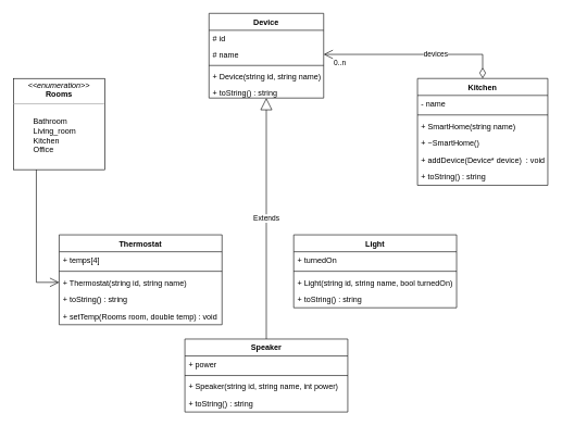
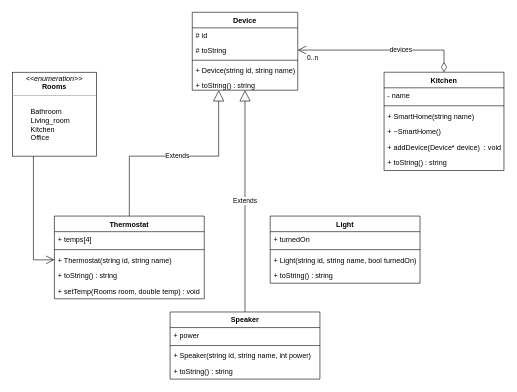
  <mxCell id="0" />
  <mxCell id="1" parent="0" />
  <mxCell id="2" value="Kitchen" style="swimlane;fontStyle=1;align=center;verticalAlign=top;childLayout=stackLayout;horizontal=1;startSize=26;horizontalStack=0;resizeParent=1;resizeParentMax=0;resizeLast=0;collapsible=1;marginBottom=0;" vertex="1" parent="1"><mxGeometry x="640" y="120" width="200" height="164" as="geometry" /></mxCell>
  <mxCell id="3" value="- name" style="text;strokeColor=none;fillColor=none;align=left;verticalAlign=top;spacingLeft=4;spacingRight=4;overflow=hidden;rotatable=0;points=[[0,0.5],[1,0.5]];portConstraint=eastwest;" vertex="1" parent="2"><mxGeometry y="26" width="200" height="26" as="geometry" /></mxCell>
  <mxCell id="4" value="" style="line;strokeWidth=1;fillColor=none;align=left;verticalAlign=middle;spacingTop=-1;spacingLeft=3;spacingRight=3;rotatable=0;labelPosition=right;points=[];portConstraint=eastwest;" vertex="1" parent="2"><mxGeometry y="52" width="200" height="8" as="geometry" /></mxCell>
  <mxCell id="5" value="+ SmartHome(string name)" style="text;strokeColor=none;fillColor=none;align=left;verticalAlign=top;spacingLeft=4;spacingRight=4;overflow=hidden;rotatable=0;points=[[0,0.5],[1,0.5]];portConstraint=eastwest;" vertex="1" parent="2"><mxGeometry y="60" width="200" height="26" as="geometry" /></mxCell>
  <mxCell id="6" value="+ ~SmartHome()" style="text;strokeColor=none;fillColor=none;align=left;verticalAlign=top;spacingLeft=4;spacingRight=4;overflow=hidden;rotatable=0;points=[[0,0.5],[1,0.5]];portConstraint=eastwest;" vertex="1" parent="2"><mxGeometry y="86" width="200" height="26" as="geometry" /></mxCell>
  <mxCell id="7" value="+ addDevice(Device* device)  : void" style="text;strokeColor=none;fillColor=none;align=left;verticalAlign=top;spacingLeft=4;spacingRight=4;overflow=hidden;rotatable=0;points=[[0,0.5],[1,0.5]];portConstraint=eastwest;" vertex="1" parent="2"><mxGeometry y="112" width="200" height="26" as="geometry" /></mxCell>
  <mxCell id="8" value="+ toString() : string" style="text;strokeColor=none;fillColor=none;align=left;verticalAlign=top;spacingLeft=4;spacingRight=4;overflow=hidden;rotatable=0;points=[[0,0.5],[1,0.5]];portConstraint=eastwest;" vertex="1" parent="2"><mxGeometry y="138" width="200" height="26" as="geometry" /></mxCell>
  <mxCell id="9" value="Device" style="swimlane;fontStyle=1;align=center;verticalAlign=top;childLayout=stackLayout;horizontal=1;startSize=26;horizontalStack=0;resizeParent=1;resizeParentMax=0;resizeLast=0;collapsible=1;marginBottom=0;" vertex="1" parent="1"><mxGeometry x="320" y="20" width="176" height="130" as="geometry" /></mxCell>
  <mxCell id="10" value="# id&#10;" style="text;strokeColor=none;fillColor=none;align=left;verticalAlign=top;spacingLeft=4;spacingRight=4;overflow=hidden;rotatable=0;points=[[0,0.5],[1,0.5]];portConstraint=eastwest;" vertex="1" parent="9"><mxGeometry y="26" width="176" height="24" as="geometry" /></mxCell>
- <mxCell id="11" value="# name&#10;" style="text;strokeColor=none;fillColor=none;align=left;verticalAlign=top;spacingLeft=4;spacingRight=4;overflow=hidden;rotatable=0;points=[[0,0.5],[1,0.5]];portConstraint=eastwest;" vertex="1" parent="9"><mxGeometry y="50" width="176" height="26" as="geometry" /></mxCell>
+ <mxCell id="11" value="# toString&#10;" style="text;strokeColor=none;fillColor=none;align=left;verticalAlign=top;spacingLeft=4;spacingRight=4;overflow=hidden;rotatable=0;points=[[0,0.5],[1,0.5]];portConstraint=eastwest;" vertex="1" parent="9"><mxGeometry y="50" width="176" height="26" as="geometry" /></mxCell>
  <mxCell id="12" value="" style="line;strokeWidth=1;fillColor=none;align=left;verticalAlign=middle;spacingTop=-1;spacingLeft=3;spacingRight=3;rotatable=0;labelPosition=right;points=[];portConstraint=eastwest;" vertex="1" parent="9"><mxGeometry y="76" width="176" height="8" as="geometry" /></mxCell>
  <mxCell id="13" value="+ Device(string id, string name)" style="text;align=left;verticalAlign=top;spacingLeft=4;spacingRight=4;overflow=hidden;rotatable=0;points=[[0,0.5],[1,0.5]];portConstraint=eastwest;" parent="9" vertex="1"><mxGeometry y="84" width="176" height="24" as="geometry" /></mxCell>
  <mxCell id="14" value="+ toString() : string" style="text;strokeColor=none;fillColor=none;align=left;verticalAlign=top;spacingLeft=4;spacingRight=4;overflow=hidden;rotatable=0;points=[[0,0.5],[1,0.5]];portConstraint=eastwest;" vertex="1" parent="9"><mxGeometry y="108" width="176" height="22" as="geometry" /></mxCell>
  <mxCell id="15" value="Light" style="swimlane;fontStyle=1;align=center;verticalAlign=top;childLayout=stackLayout;horizontal=1;startSize=26;horizontalStack=0;resizeParent=1;resizeParentMax=0;resizeLast=0;collapsible=1;marginBottom=0;" vertex="1" parent="1"><mxGeometry x="450" y="360" width="250" height="112" as="geometry"><mxRectangle x="270" y="380" width="60" height="26" as="alternateBounds" /></mxGeometry></mxCell>
  <mxCell id="16" value="+ turnedOn" style="text;strokeColor=none;fillColor=none;align=left;verticalAlign=top;spacingLeft=4;spacingRight=4;overflow=hidden;rotatable=0;points=[[0,0.5],[1,0.5]];portConstraint=eastwest;" vertex="1" parent="15"><mxGeometry y="26" width="250" height="26" as="geometry" /></mxCell>
  <mxCell id="17" value="" style="line;strokeWidth=1;fillColor=none;align=left;verticalAlign=middle;spacingTop=-1;spacingLeft=3;spacingRight=3;rotatable=0;labelPosition=right;points=[];portConstraint=eastwest;" vertex="1" parent="15"><mxGeometry y="52" width="250" height="8" as="geometry" /></mxCell>
  <mxCell id="18" value="+ Light(string id, string name, bool turnedOn)" style="text;strokeColor=none;fillColor=none;align=left;verticalAlign=top;spacingLeft=4;spacingRight=4;overflow=hidden;rotatable=0;points=[[0,0.5],[1,0.5]];portConstraint=eastwest;" vertex="1" parent="15"><mxGeometry y="60" width="250" height="26" as="geometry" /></mxCell>
  <mxCell id="19" value="+ toString() : string" style="text;strokeColor=none;fillColor=none;align=left;verticalAlign=top;spacingLeft=4;spacingRight=4;overflow=hidden;rotatable=0;points=[[0,0.5],[1,0.5]];portConstraint=eastwest;" vertex="1" parent="15"><mxGeometry y="86" width="250" height="26" as="geometry" /></mxCell>
  <mxCell id="20" value="Speaker" style="swimlane;fontStyle=1;align=center;verticalAlign=top;childLayout=stackLayout;horizontal=1;startSize=26;horizontalStack=0;resizeParent=1;resizeParentMax=0;resizeLast=0;collapsible=1;marginBottom=0;" vertex="1" parent="1"><mxGeometry x="283" y="520" width="250" height="112" as="geometry" /></mxCell>
  <mxCell id="21" value="+ power" style="text;strokeColor=none;fillColor=none;align=left;verticalAlign=top;spacingLeft=4;spacingRight=4;overflow=hidden;rotatable=0;points=[[0,0.5],[1,0.5]];portConstraint=eastwest;" vertex="1" parent="20"><mxGeometry y="26" width="250" height="26" as="geometry" /></mxCell>
  <mxCell id="22" value="" style="line;strokeWidth=1;fillColor=none;align=left;verticalAlign=middle;spacingTop=-1;spacingLeft=3;spacingRight=3;rotatable=0;labelPosition=right;points=[];portConstraint=eastwest;" vertex="1" parent="20"><mxGeometry y="52" width="250" height="8" as="geometry" /></mxCell>
  <mxCell id="23" value="+ Speaker(string id, string name, int power)" style="text;strokeColor=none;fillColor=none;align=left;verticalAlign=top;spacingLeft=4;spacingRight=4;overflow=hidden;rotatable=0;points=[[0,0.5],[1,0.5]];portConstraint=eastwest;" vertex="1" parent="20"><mxGeometry y="60" width="250" height="26" as="geometry" /></mxCell>
  <mxCell id="24" value="+ toString() : string" style="text;strokeColor=none;fillColor=none;align=left;verticalAlign=top;spacingLeft=4;spacingRight=4;overflow=hidden;rotatable=0;points=[[0,0.5],[1,0.5]];portConstraint=eastwest;" vertex="1" parent="20"><mxGeometry y="86" width="250" height="26" as="geometry" /></mxCell>
  <mxCell id="25" value="Thermostat" style="swimlane;fontStyle=1;align=center;verticalAlign=top;childLayout=stackLayout;horizontal=1;startSize=26;horizontalStack=0;resizeParent=1;resizeParentMax=0;resizeLast=0;collapsible=1;marginBottom=0;" vertex="1" parent="1"><mxGeometry x="90" y="360" width="250" height="138" as="geometry" /></mxCell>
  <mxCell id="26" value="+ temps[4]" style="text;strokeColor=none;fillColor=none;align=left;verticalAlign=top;spacingLeft=4;spacingRight=4;overflow=hidden;rotatable=0;points=[[0,0.5],[1,0.5]];portConstraint=eastwest;" vertex="1" parent="25"><mxGeometry y="26" width="250" height="26" as="geometry" /></mxCell>
  <mxCell id="27" value="" style="line;strokeWidth=1;fillColor=none;align=left;verticalAlign=middle;spacingTop=-1;spacingLeft=3;spacingRight=3;rotatable=0;labelPosition=right;points=[];portConstraint=eastwest;" vertex="1" parent="25"><mxGeometry y="52" width="250" height="8" as="geometry" /></mxCell>
  <mxCell id="28" value="+ Thermostat(string id, string name)" style="text;strokeColor=none;fillColor=none;align=left;verticalAlign=top;spacingLeft=4;spacingRight=4;overflow=hidden;rotatable=0;points=[[0,0.5],[1,0.5]];portConstraint=eastwest;" vertex="1" parent="25"><mxGeometry y="60" width="250" height="26" as="geometry" /></mxCell>
  <mxCell id="29" value="+ toString() : string" style="text;strokeColor=none;fillColor=none;align=left;verticalAlign=top;spacingLeft=4;spacingRight=4;overflow=hidden;rotatable=0;points=[[0,0.5],[1,0.5]];portConstraint=eastwest;" vertex="1" parent="25"><mxGeometry y="86" width="250" height="26" as="geometry" /></mxCell>
  <mxCell id="30" value="+ setTemp(Rooms room, double temp) : void" style="text;strokeColor=none;fillColor=none;align=left;verticalAlign=top;spacingLeft=4;spacingRight=4;overflow=hidden;rotatable=0;points=[[0,0.5],[1,0.5]];portConstraint=eastwest;" vertex="1" parent="25"><mxGeometry y="112" width="250" height="26" as="geometry" /></mxCell>
  <mxCell id="31" value="&lt;p style=&quot;margin: 0px ; margin-top: 4px ; text-align: center&quot;&gt;&lt;i&gt;&amp;lt;&amp;lt;enumeration&amp;gt;&amp;gt;&lt;/i&gt;&lt;br&gt;&lt;b&gt;Rooms&lt;/b&gt;&lt;/p&gt;&lt;hr size=&quot;1&quot;&gt;&lt;p style=&quot;margin: 0px ; margin-left: 4px&quot;&gt;&lt;br&gt;&lt;/p&gt;&lt;p style=&quot;margin: 0px ; margin-left: 4px&quot;&gt;&lt;span style=&quot;text-align: center&quot;&gt;&lt;span style=&quot;font-style: italic ; white-space: pre&quot;&gt;&#09;&lt;/span&gt;Bathroom&lt;/span&gt;&lt;/p&gt;&lt;p style=&quot;margin: 0px ; margin-left: 4px&quot;&gt;&lt;span style=&quot;text-align: center&quot;&gt;&lt;span style=&quot;white-space: pre&quot;&gt;&#09;&lt;/span&gt;Living_room&lt;/span&gt;&lt;/p&gt;&lt;p style=&quot;margin: 0px ; margin-left: 4px&quot;&gt;&lt;span style=&quot;text-align: center&quot;&gt;&lt;span style=&quot;white-space: pre&quot;&gt;&#09;&lt;/span&gt;Kitchen&lt;/span&gt;&lt;/p&gt;&lt;p style=&quot;margin: 0px ; margin-left: 4px&quot;&gt;&lt;span style=&quot;text-align: center&quot;&gt;&lt;span style=&quot;white-space: pre&quot;&gt;&#09;&lt;/span&gt;Office&lt;/span&gt;&lt;br&gt;&lt;/p&gt;" style="verticalAlign=top;align=left;overflow=fill;fontSize=12;fontFamily=Helvetica;html=1;" vertex="1" parent="1"><mxGeometry x="20" y="120" width="140" height="140" as="geometry" /></mxCell>
+ <mxCell id="32" value="Extends" style="endArrow=block;endSize=16;endFill=0;html=1;rounded=0;exitX=0.5;exitY=0;exitDx=0;exitDy=0;entryX=0.25;entryY=1;entryDx=0;entryDy=0;" edge="1" parent="1" source="25" target="9"><mxGeometry width="160" relative="1" as="geometry"><mxPoint x="380" y="250" as="sourcePoint" /><mxPoint x="340" y="230" as="targetPoint" /><Array as="points"><mxPoint x="215" y="260" /><mxPoint x="364" y="260" /></Array></mxGeometry></mxCell>
  <mxCell id="33" value="Extends" style="endArrow=block;endSize=16;endFill=0;html=1;rounded=0;exitX=0.5;exitY=0;exitDx=0;exitDy=0;entryX=0.5;entryY=1;entryDx=0;entryDy=0;" edge="1" parent="1" source="20" target="9"><mxGeometry width="160" relative="1" as="geometry"><mxPoint x="235" y="380" as="sourcePoint" /><mxPoint x="380" y="270" as="targetPoint" /></mxGeometry></mxCell>
  <mxCell id="34" value="devices" style="endArrow=open;html=1;endSize=12;startArrow=diamondThin;startSize=14;startFill=0;edgeStyle=orthogonalEdgeStyle;rounded=0;entryX=1;entryY=0.5;entryDx=0;entryDy=0;exitX=0.5;exitY=0;exitDx=0;exitDy=0;" edge="1" parent="1" source="2" target="11"><mxGeometry x="-0.222" relative="1" as="geometry"><mxPoint x="750" y="83" as="sourcePoint" /><mxPoint x="560" y="100" as="targetPoint" /><Array as="points"><mxPoint x="740" y="83" /></Array><mxPoint as="offset" /></mxGeometry></mxCell>
  <mxCell id="35" value="0..n" style="edgeLabel;resizable=0;html=1;align=left;verticalAlign=top;" connectable="0" vertex="1" parent="34"><mxGeometry x="-1" relative="1" as="geometry"><mxPoint x="-230" y="-37" as="offset" /></mxGeometry></mxCell>
  <mxCell id="36" value="" style="endArrow=open;endFill=1;endSize=12;html=1;rounded=0;exitX=0.25;exitY=1;exitDx=0;exitDy=0;entryX=0;entryY=0.5;entryDx=0;entryDy=0;" edge="1" parent="1" source="31" target="28"><mxGeometry width="160" relative="1" as="geometry"><mxPoint x="400" y="300" as="sourcePoint" /><mxPoint x="560" y="300" as="targetPoint" /><Array as="points"><mxPoint x="55" y="433" /></Array></mxGeometry></mxCell>
